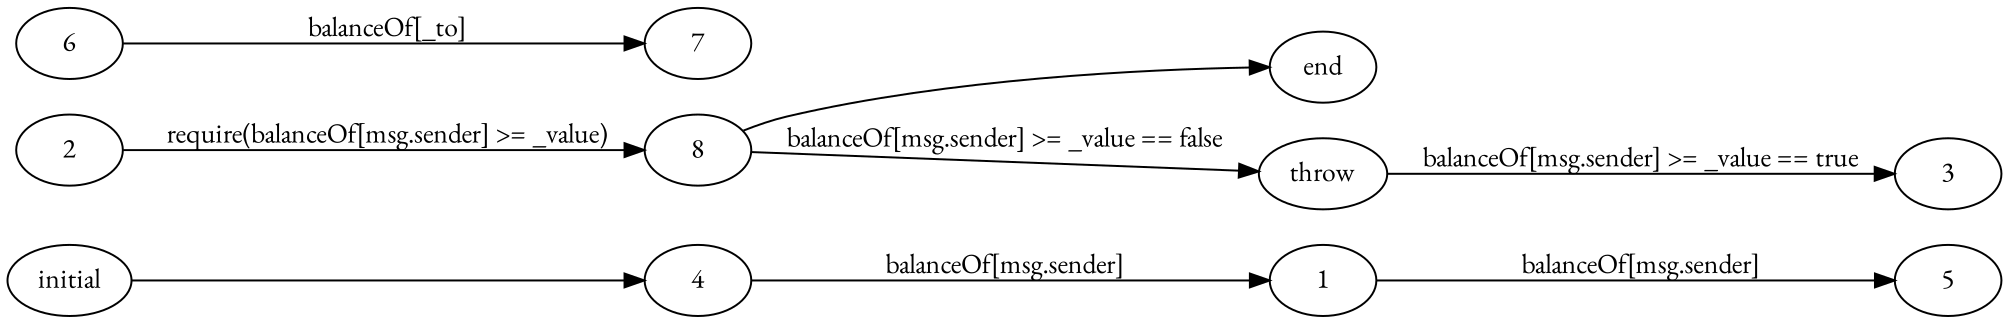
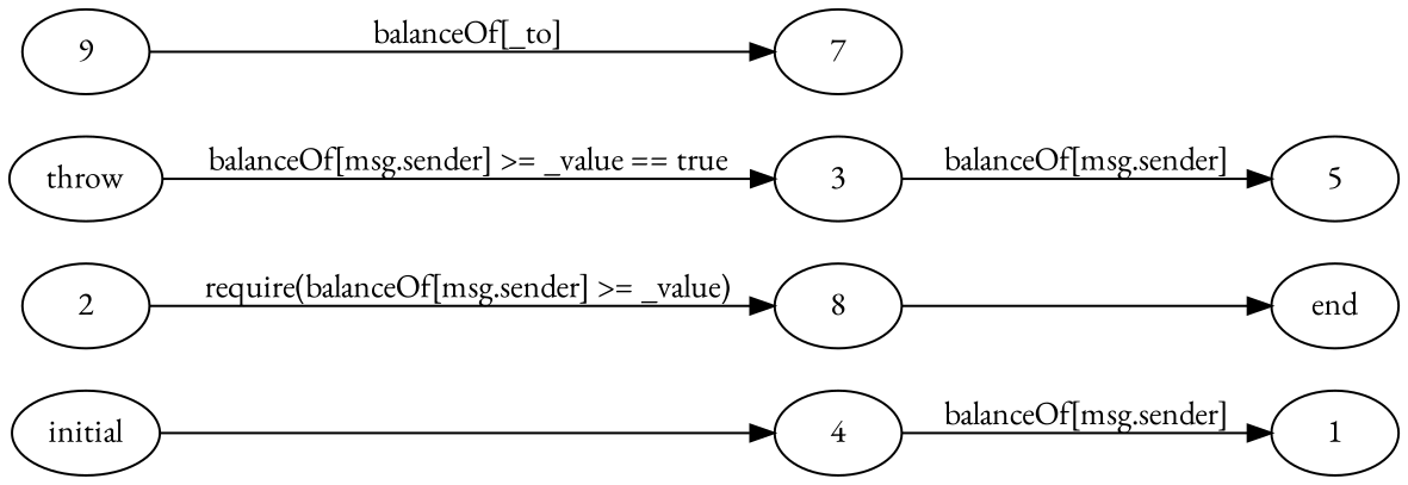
  digraph {
    fontname="EB Garamond"
    rankdir=LR
    node [fontname="EB Garamond"]
    edge [fontname="EB Garamond"]
    n1 [label=4]
    initial
    1
    8
    end
    throw
    3
    5
    2
-   6
+   6 [label=9]
    7
    n1 -> 1 [label="balanceOf[msg.sender]"]
    initial -> n1
    8 -> end
-   8 -> throw [label="balanceOf[msg.sender] >= _value == false"]
    throw -> 3 [label="balanceOf[msg.sender] >= _value == true"]
-   1 -> 5 [label="balanceOf[msg.sender]"]
+   3 -> 5 [label="balanceOf[msg.sender]"]
    2 -> 8 [label="require(balanceOf[msg.sender] >= _value)"]
    6 -> 7 [label="balanceOf[_to]"]
  }
